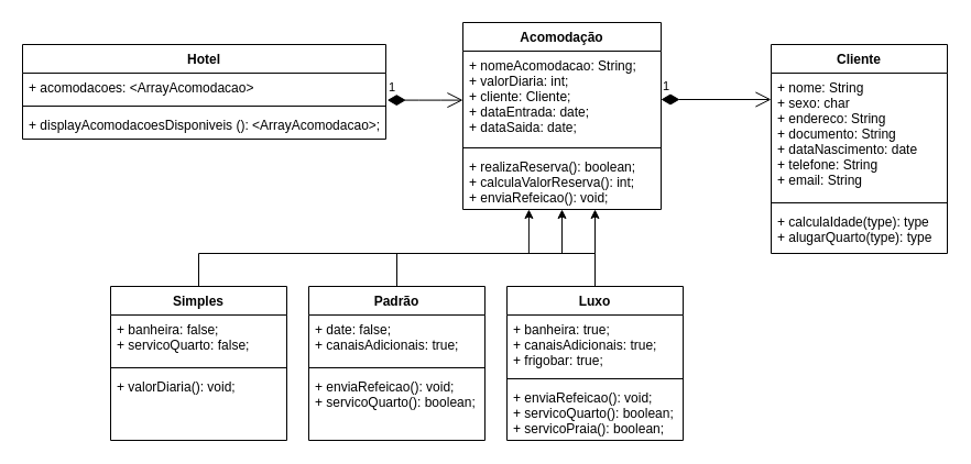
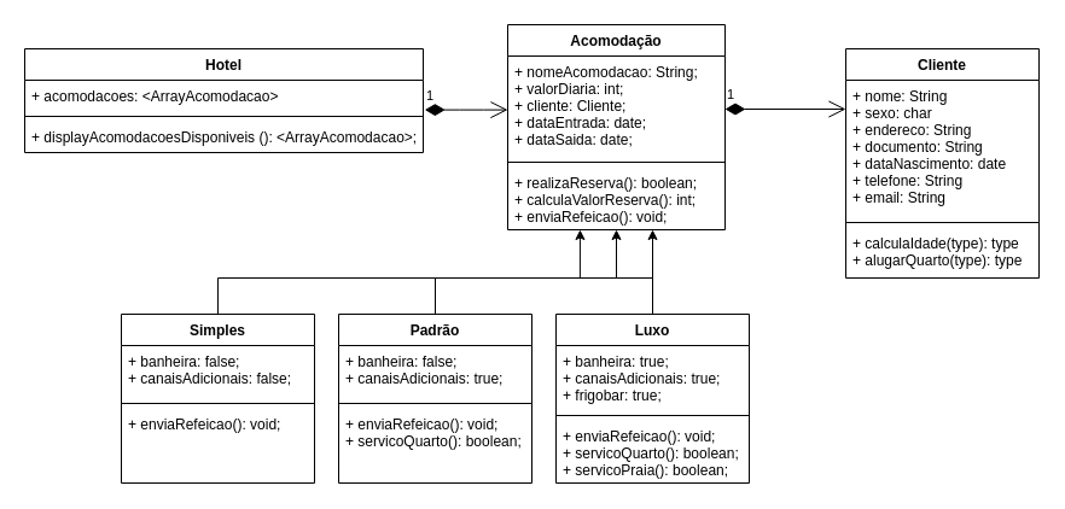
  <mxCell id="0" />
  <mxCell id="1" parent="0" />
  <mxCell id="2" value="Acomodação" style="swimlane;fontStyle=1;align=center;verticalAlign=top;childLayout=stackLayout;horizontal=1;startSize=26;horizontalStack=0;resizeParent=1;resizeParentMax=0;resizeLast=0;collapsible=1;marginBottom=0;" vertex="1" parent="1"><mxGeometry x="420" y="20" width="180" height="170" as="geometry" /></mxCell>
  <mxCell id="3" value="+ nomeAcomodacao: String;&#10;+ valorDiaria: int;&#10;+ cliente: Cliente;&#10;+ dataEntrada: date;&#10;+ dataSaida: date;" style="text;strokeColor=none;fillColor=none;align=left;verticalAlign=top;spacingLeft=4;spacingRight=4;overflow=hidden;rotatable=0;points=[[0,0.5],[1,0.5]];portConstraint=eastwest;" vertex="1" parent="2"><mxGeometry y="26" width="180" height="84" as="geometry" /></mxCell>
  <mxCell id="4" value="" style="line;strokeWidth=1;fillColor=none;align=left;verticalAlign=middle;spacingTop=-1;spacingLeft=3;spacingRight=3;rotatable=0;labelPosition=right;points=[];portConstraint=eastwest;" vertex="1" parent="2"><mxGeometry y="110" width="180" height="8" as="geometry" /></mxCell>
  <mxCell id="5" value="+ realizaReserva(): boolean;&#10;+ calculaValorReserva(): int;&#10;+ enviaRefeicao(): void;&#10;&#10;" style="text;strokeColor=none;fillColor=none;align=left;verticalAlign=top;spacingLeft=4;spacingRight=4;overflow=hidden;rotatable=0;points=[[0,0.5],[1,0.5]];portConstraint=eastwest;" vertex="1" parent="2"><mxGeometry y="118" width="180" height="52" as="geometry" /></mxCell>
  <mxCell id="6" style="edgeStyle=orthogonalEdgeStyle;rounded=0;orthogonalLoop=1;jettySize=auto;html=1;" edge="1" parent="1" source="7"><mxGeometry relative="1" as="geometry"><mxPoint x="540" y="190" as="targetPoint" /><Array as="points"><mxPoint x="360" y="230" /><mxPoint x="540" y="230" /><mxPoint x="540" y="190" /></Array></mxGeometry></mxCell>
  <mxCell id="7" value="Padrão" style="swimlane;fontStyle=1;align=center;verticalAlign=top;childLayout=stackLayout;horizontal=1;startSize=26;horizontalStack=0;resizeParent=1;resizeParentMax=0;resizeLast=0;collapsible=1;marginBottom=0;" vertex="1" parent="1"><mxGeometry x="280" y="260" width="160" height="140" as="geometry" /></mxCell>
- <mxCell id="8" value="+ date: false;&#10;+ canaisAdicionais: true;" style="text;strokeColor=none;fillColor=none;align=left;verticalAlign=top;spacingLeft=4;spacingRight=4;overflow=hidden;rotatable=0;points=[[0,0.5],[1,0.5]];portConstraint=eastwest;" vertex="1" parent="7"><mxGeometry y="26" width="160" height="44" as="geometry" /></mxCell>
+ <mxCell id="8" value="+ banheira: false;&#10;+ canaisAdicionais: true;" style="text;strokeColor=none;fillColor=none;align=left;verticalAlign=top;spacingLeft=4;spacingRight=4;overflow=hidden;rotatable=0;points=[[0,0.5],[1,0.5]];portConstraint=eastwest;" vertex="1" parent="7"><mxGeometry y="26" width="160" height="44" as="geometry" /></mxCell>
  <mxCell id="9" value="" style="line;strokeWidth=1;fillColor=none;align=left;verticalAlign=middle;spacingTop=-1;spacingLeft=3;spacingRight=3;rotatable=0;labelPosition=right;points=[];portConstraint=eastwest;" vertex="1" parent="7"><mxGeometry y="70" width="160" height="8" as="geometry" /></mxCell>
  <mxCell id="10" value="+ enviaRefeicao(): void;&#10;+ servicoQuarto(): boolean;" style="text;strokeColor=none;fillColor=none;align=left;verticalAlign=top;spacingLeft=4;spacingRight=4;overflow=hidden;rotatable=0;points=[[0,0.5],[1,0.5]];portConstraint=eastwest;" vertex="1" parent="7"><mxGeometry y="78" width="160" height="62" as="geometry" /></mxCell>
  <mxCell id="11" style="edgeStyle=orthogonalEdgeStyle;rounded=0;orthogonalLoop=1;jettySize=auto;html=1;" edge="1" parent="1" source="12"><mxGeometry relative="1" as="geometry"><mxPoint x="510" y="190" as="targetPoint" /><Array as="points"><mxPoint x="540" y="230" /><mxPoint x="510" y="230" /></Array></mxGeometry></mxCell>
  <mxCell id="12" value="Luxo&#10;" style="swimlane;fontStyle=1;align=center;verticalAlign=top;childLayout=stackLayout;horizontal=1;startSize=26;horizontalStack=0;resizeParent=1;resizeParentMax=0;resizeLast=0;collapsible=1;marginBottom=0;" vertex="1" parent="1"><mxGeometry x="460" y="260" width="160" height="140" as="geometry" /></mxCell>
  <mxCell id="13" value="+ banheira: true;&#10;+ canaisAdicionais: true;&#10;+ frigobar: true;" style="text;strokeColor=none;fillColor=none;align=left;verticalAlign=top;spacingLeft=4;spacingRight=4;overflow=hidden;rotatable=0;points=[[0,0.5],[1,0.5]];portConstraint=eastwest;" vertex="1" parent="12"><mxGeometry y="26" width="160" height="54" as="geometry" /></mxCell>
  <mxCell id="14" value="" style="line;strokeWidth=1;fillColor=none;align=left;verticalAlign=middle;spacingTop=-1;spacingLeft=3;spacingRight=3;rotatable=0;labelPosition=right;points=[];portConstraint=eastwest;" vertex="1" parent="12"><mxGeometry y="80" width="160" height="8" as="geometry" /></mxCell>
  <mxCell id="15" value="+ enviaRefeicao(): void;&#10;+ servicoQuarto(): boolean;&#10;+ servicoPraia(): boolean;&#10;" style="text;strokeColor=none;fillColor=none;align=left;verticalAlign=top;spacingLeft=4;spacingRight=4;overflow=hidden;rotatable=0;points=[[0,0.5],[1,0.5]];portConstraint=eastwest;" vertex="1" parent="12"><mxGeometry y="88" width="160" height="52" as="geometry" /></mxCell>
  <mxCell id="16" value="Cliente&#10;" style="swimlane;fontStyle=1;align=center;verticalAlign=top;childLayout=stackLayout;horizontal=1;startSize=26;horizontalStack=0;resizeParent=1;resizeParentMax=0;resizeLast=0;collapsible=1;marginBottom=0;" vertex="1" parent="1"><mxGeometry x="700" y="40" width="160" height="190" as="geometry" /></mxCell>
  <mxCell id="17" value="+ nome: String&#10;+ sexo: char&#10;+ endereco: String&#10;+ documento: String&#10;+ dataNascimento: date&#10;+ telefone: String&#10;+ email: String" style="text;strokeColor=none;fillColor=none;align=left;verticalAlign=top;spacingLeft=4;spacingRight=4;overflow=hidden;rotatable=0;points=[[0,0.5],[1,0.5]];portConstraint=eastwest;" vertex="1" parent="16"><mxGeometry y="26" width="160" height="114" as="geometry" /></mxCell>
  <mxCell id="18" value="" style="line;strokeWidth=1;fillColor=none;align=left;verticalAlign=middle;spacingTop=-1;spacingLeft=3;spacingRight=3;rotatable=0;labelPosition=right;points=[];portConstraint=eastwest;" vertex="1" parent="16"><mxGeometry y="140" width="160" height="8" as="geometry" /></mxCell>
  <mxCell id="19" value="+ calculaIdade(type): type&#10;+ alugarQuarto(type): type&#10;" style="text;strokeColor=none;fillColor=none;align=left;verticalAlign=top;spacingLeft=4;spacingRight=4;overflow=hidden;rotatable=0;points=[[0,0.5],[1,0.5]];portConstraint=eastwest;" vertex="1" parent="16"><mxGeometry y="148" width="160" height="42" as="geometry" /></mxCell>
  <mxCell id="20" value="1" style="endArrow=open;html=1;endSize=12;startArrow=diamondThin;startSize=14;startFill=1;edgeStyle=orthogonalEdgeStyle;align=left;verticalAlign=bottom;" edge="1" parent="1" target="16"><mxGeometry x="-1" y="3" relative="1" as="geometry"><mxPoint x="600" y="90" as="sourcePoint" /><mxPoint x="760" y="100" as="targetPoint" /><Array as="points"><mxPoint x="600" y="90" /></Array><mxPoint as="offset" /></mxGeometry></mxCell>
  <mxCell id="21" value="Hotel" style="swimlane;fontStyle=1;align=center;verticalAlign=top;childLayout=stackLayout;horizontal=1;startSize=26;horizontalStack=0;resizeParent=1;resizeParentMax=0;resizeLast=0;collapsible=1;marginBottom=0;" vertex="1" parent="1"><mxGeometry x="20" y="40" width="330" height="86" as="geometry" /></mxCell>
  <mxCell id="22" value="+ acomodacoes: &lt;ArrayAcomodacao&gt;" style="text;strokeColor=none;fillColor=none;align=left;verticalAlign=top;spacingLeft=4;spacingRight=4;overflow=hidden;rotatable=0;points=[[0,0.5],[1,0.5]];portConstraint=eastwest;" vertex="1" parent="21"><mxGeometry y="26" width="330" height="26" as="geometry" /></mxCell>
  <mxCell id="23" value="" style="line;strokeWidth=1;fillColor=none;align=left;verticalAlign=middle;spacingTop=-1;spacingLeft=3;spacingRight=3;rotatable=0;labelPosition=right;points=[];portConstraint=eastwest;" vertex="1" parent="21"><mxGeometry y="52" width="330" height="8" as="geometry" /></mxCell>
  <mxCell id="24" value="+ displayAcomodacoesDisponiveis (): &lt;ArrayAcomodacao&gt;;" style="text;strokeColor=none;fillColor=none;align=left;verticalAlign=top;spacingLeft=4;spacingRight=4;overflow=hidden;rotatable=0;points=[[0,0.5],[1,0.5]];portConstraint=eastwest;" vertex="1" parent="21"><mxGeometry y="60" width="330" height="26" as="geometry" /></mxCell>
  <mxCell id="25" value="1" style="endArrow=open;html=1;endSize=12;startArrow=diamondThin;startSize=14;startFill=1;edgeStyle=orthogonalEdgeStyle;align=left;verticalAlign=bottom;exitX=1.004;exitY=0.946;exitDx=0;exitDy=0;exitPerimeter=0;" edge="1" parent="1" source="22" target="3"><mxGeometry x="-1" y="3" relative="1" as="geometry"><mxPoint x="460" y="-90" as="sourcePoint" /><mxPoint x="423.97" y="100" as="targetPoint" /><Array as="points"><mxPoint x="390" y="91" /><mxPoint x="390" y="91" /></Array></mxGeometry></mxCell>
  <mxCell id="26" style="edgeStyle=orthogonalEdgeStyle;rounded=0;orthogonalLoop=1;jettySize=auto;html=1;entryX=0.333;entryY=1;entryDx=0;entryDy=0;entryPerimeter=0;" edge="1" parent="1" source="27" target="5"><mxGeometry relative="1" as="geometry"><Array as="points"><mxPoint x="180" y="230" /><mxPoint x="480" y="230" /></Array></mxGeometry></mxCell>
  <mxCell id="27" value="Simples" style="swimlane;fontStyle=1;align=center;verticalAlign=top;childLayout=stackLayout;horizontal=1;startSize=26;horizontalStack=0;resizeParent=1;resizeParentMax=0;resizeLast=0;collapsible=1;marginBottom=0;" vertex="1" parent="1"><mxGeometry x="100" y="260" width="160" height="140" as="geometry" /></mxCell>
- <mxCell id="28" value="+ banheira: false;&#10;+ servicoQuarto: false;" style="text;strokeColor=none;fillColor=none;align=left;verticalAlign=top;spacingLeft=4;spacingRight=4;overflow=hidden;rotatable=0;points=[[0,0.5],[1,0.5]];portConstraint=eastwest;" vertex="1" parent="27"><mxGeometry y="26" width="160" height="44" as="geometry" /></mxCell>
+ <mxCell id="28" value="+ banheira: false;&#10;+ canaisAdicionais: false;" style="text;strokeColor=none;fillColor=none;align=left;verticalAlign=top;spacingLeft=4;spacingRight=4;overflow=hidden;rotatable=0;points=[[0,0.5],[1,0.5]];portConstraint=eastwest;" vertex="1" parent="27"><mxGeometry y="26" width="160" height="44" as="geometry" /></mxCell>
  <mxCell id="29" value="" style="line;strokeWidth=1;fillColor=none;align=left;verticalAlign=middle;spacingTop=-1;spacingLeft=3;spacingRight=3;rotatable=0;labelPosition=right;points=[];portConstraint=eastwest;" vertex="1" parent="27"><mxGeometry y="70" width="160" height="8" as="geometry" /></mxCell>
- <mxCell id="30" value="+ valorDiaria(): void;" style="text;strokeColor=none;fillColor=none;align=left;verticalAlign=top;spacingLeft=4;spacingRight=4;overflow=hidden;rotatable=0;points=[[0,0.5],[1,0.5]];portConstraint=eastwest;" vertex="1" parent="27"><mxGeometry y="78" width="160" height="62" as="geometry" /></mxCell>
+ <mxCell id="30" value="+ enviaRefeicao(): void;" style="text;strokeColor=none;fillColor=none;align=left;verticalAlign=top;spacingLeft=4;spacingRight=4;overflow=hidden;rotatable=0;points=[[0,0.5],[1,0.5]];portConstraint=eastwest;" vertex="1" parent="27"><mxGeometry y="78" width="160" height="62" as="geometry" /></mxCell>
